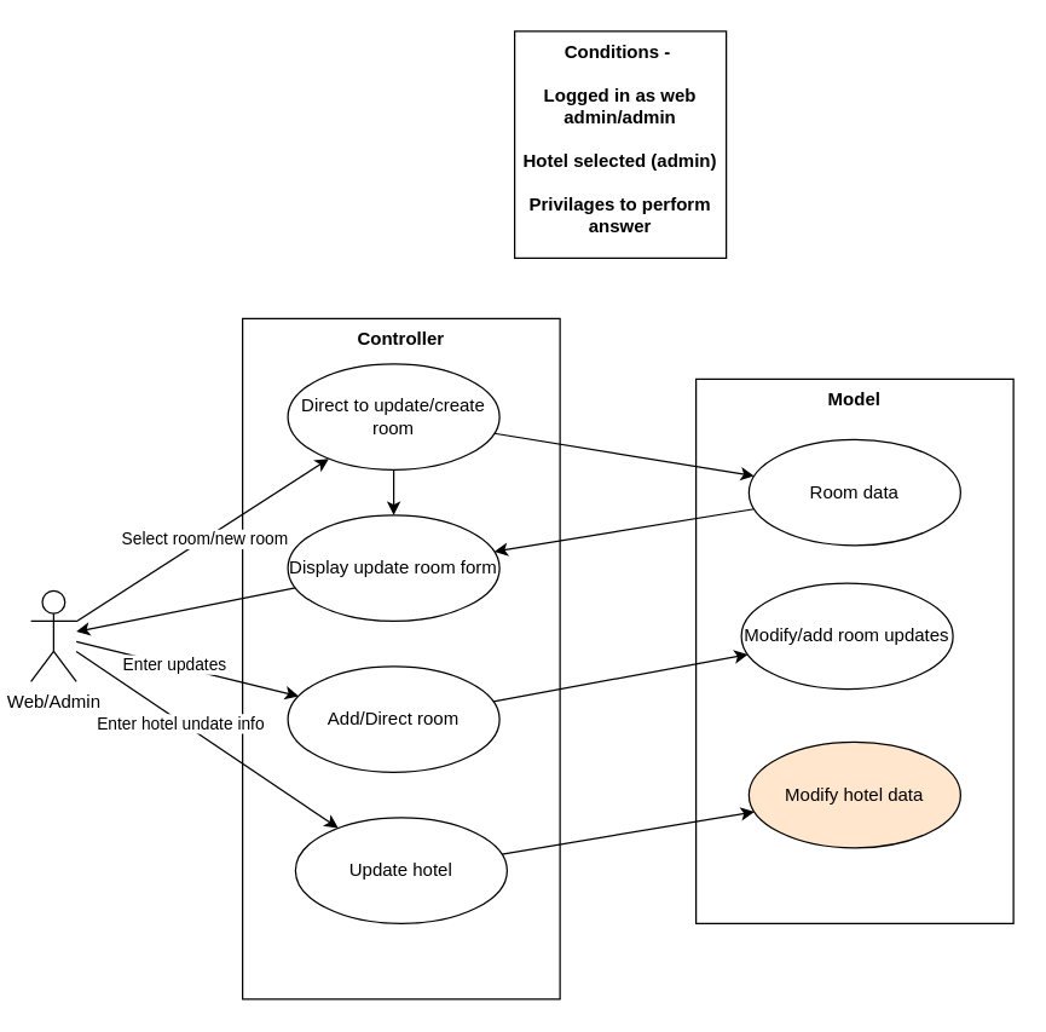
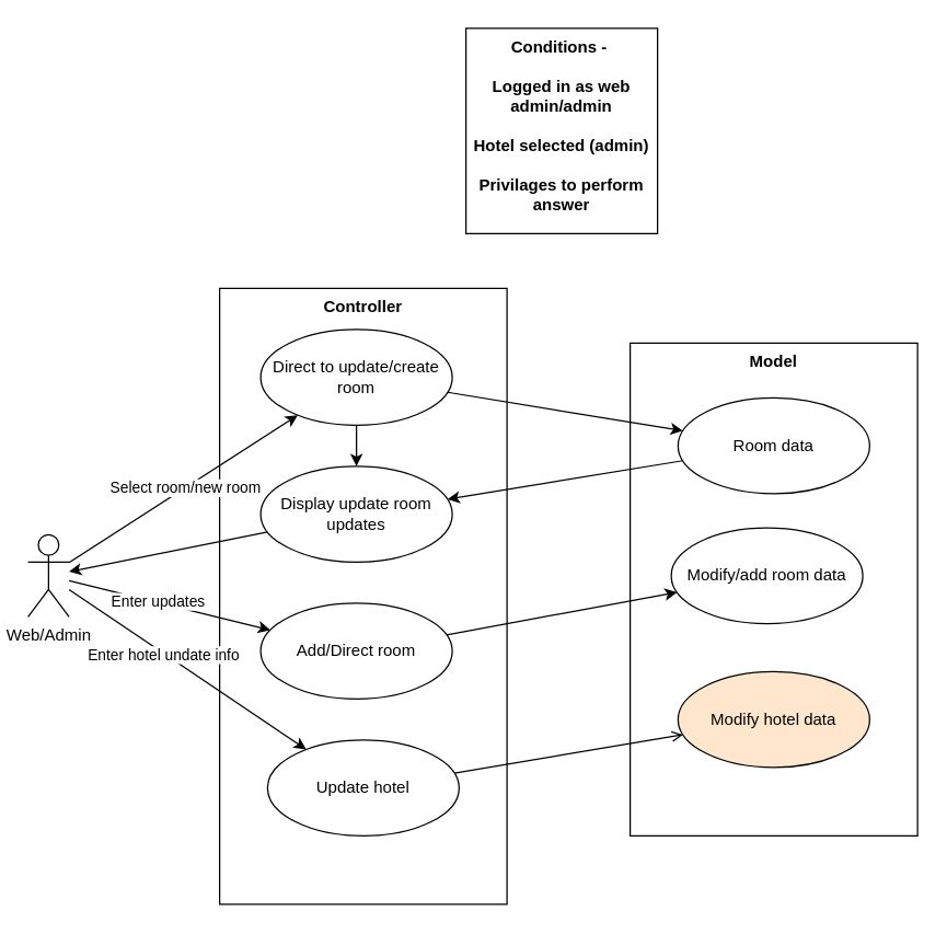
  <mxCell id="0" />
  <mxCell id="1" parent="0" />
  <mxCell id="2" value="Controller" style="shape=rect;html=1;verticalAlign=top;fontStyle=1;whiteSpace=wrap;align=center;" parent="1" vertex="1"><mxGeometry x="160" y="210" width="210" height="450" as="geometry" /></mxCell>
  <mxCell id="3" style="edgeStyle=none;html=1;" edge="1" parent="1" source="9" target="12"><mxGeometry relative="1" as="geometry" /></mxCell>
  <mxCell id="4" value="Enter hotel undate info" style="edgeLabel;html=1;align=center;verticalAlign=middle;resizable=0;points=[];" vertex="1" connectable="0" parent="3"><mxGeometry x="-0.204" y="-1" relative="1" as="geometry"><mxPoint as="offset" /></mxGeometry></mxCell>
  <mxCell id="5" style="edgeStyle=none;html=1;" edge="1" parent="1" source="9" target="18"><mxGeometry relative="1" as="geometry" /></mxCell>
  <mxCell id="6" value="Select room/new room" style="edgeLabel;html=1;align=center;verticalAlign=middle;resizable=0;points=[];" vertex="1" connectable="0" parent="5"><mxGeometry x="0.015" relative="1" as="geometry"><mxPoint as="offset" /></mxGeometry></mxCell>
  <mxCell id="7" style="edgeStyle=none;html=1;" edge="1" parent="1" source="9" target="22"><mxGeometry relative="1" as="geometry"><mxPoint x="130" y="420" as="targetPoint" /></mxGeometry></mxCell>
  <mxCell id="8" value="Enter updates" style="edgeLabel;html=1;align=center;verticalAlign=middle;resizable=0;points=[];" vertex="1" connectable="0" parent="7"><mxGeometry x="-0.128" y="1" relative="1" as="geometry"><mxPoint as="offset" /></mxGeometry></mxCell>
  <mxCell id="9" value="Web/Admin" style="shape=umlActor;html=1;verticalLabelPosition=bottom;verticalAlign=top;align=center;" parent="1" vertex="1"><mxGeometry x="20" y="390" width="30" height="60" as="geometry" /></mxCell>
  <mxCell id="10" value="Model" style="shape=rect;html=1;verticalAlign=top;fontStyle=1;whiteSpace=wrap;align=center;" parent="1" vertex="1"><mxGeometry x="460" y="250" width="210" height="360" as="geometry" /></mxCell>
- <mxCell id="11" style="edgeStyle=none;html=1;" edge="1" parent="1" source="12" target="24"><mxGeometry relative="1" as="geometry"><mxPoint x="540" y="500" as="targetPoint" /></mxGeometry></mxCell>
+ <mxCell id="11" style="edgeStyle=none;html=1;endArrow=open;" edge="1" parent="1" source="12" target="24"><mxGeometry relative="1" as="geometry"><mxPoint x="540" y="500" as="targetPoint" /></mxGeometry></mxCell>
  <mxCell id="12" value="Update hotel" style="ellipse;whiteSpace=wrap;html=1;" parent="1" vertex="1"><mxGeometry x="195" y="540" width="140" height="70" as="geometry" /></mxCell>
  <mxCell id="13" style="edgeStyle=none;html=1;" edge="1" parent="1" source="14" target="20"><mxGeometry relative="1" as="geometry" /></mxCell>
  <mxCell id="14" value="Room data" style="ellipse;whiteSpace=wrap;html=1;" parent="1" vertex="1"><mxGeometry x="495" y="290" width="140" height="70" as="geometry" /></mxCell>
  <mxCell id="15" value="Conditions -&amp;nbsp;&lt;div&gt;&lt;br&gt;&lt;/div&gt;&lt;div&gt;Logged in as web admin/admin&lt;/div&gt;&lt;div&gt;&lt;br&gt;&lt;/div&gt;&lt;div&gt;Hotel selected (admin)&lt;/div&gt;&lt;div&gt;&lt;br&gt;&lt;/div&gt;&lt;div&gt;Privilages to perform answer&lt;/div&gt;" style="shape=rect;html=1;verticalAlign=top;fontStyle=1;whiteSpace=wrap;align=center;" parent="1" vertex="1"><mxGeometry x="340" y="20" width="140" height="150" as="geometry" /></mxCell>
  <mxCell id="16" style="edgeStyle=none;html=1;" edge="1" parent="1" source="18" target="14"><mxGeometry relative="1" as="geometry" /></mxCell>
  <mxCell id="17" style="edgeStyle=none;html=1;" edge="1" parent="1" source="18" target="20"><mxGeometry relative="1" as="geometry"><mxPoint x="420" y="490" as="targetPoint" /></mxGeometry></mxCell>
  <mxCell id="18" value="Direct to update/create room" style="ellipse;whiteSpace=wrap;html=1;" vertex="1" parent="1"><mxGeometry x="190" y="240" width="140" height="70" as="geometry" /></mxCell>
  <mxCell id="19" style="edgeStyle=none;html=1;" edge="1" parent="1" source="20" target="9"><mxGeometry relative="1" as="geometry" /></mxCell>
- <mxCell id="20" value="Display update room form" style="ellipse;whiteSpace=wrap;html=1;" vertex="1" parent="1"><mxGeometry x="190" y="340" width="140" height="70" as="geometry" /></mxCell>
+ <mxCell id="20" value="Display update room updates" style="ellipse;whiteSpace=wrap;html=1;" vertex="1" parent="1"><mxGeometry x="190" y="340" width="140" height="70" as="geometry" /></mxCell>
  <mxCell id="21" style="edgeStyle=none;html=1;" edge="1" parent="1" source="22" target="23"><mxGeometry relative="1" as="geometry"><mxPoint x="540" y="540" as="targetPoint" /></mxGeometry></mxCell>
  <mxCell id="22" value="Add/Direct room" style="ellipse;whiteSpace=wrap;html=1;" vertex="1" parent="1"><mxGeometry x="190" y="440" width="140" height="70" as="geometry" /></mxCell>
- <mxCell id="23" value="Modify/add room updates" style="ellipse;whiteSpace=wrap;html=1;" vertex="1" parent="1"><mxGeometry x="490" y="385" width="140" height="70" as="geometry" /></mxCell>
+ <mxCell id="23" value="Modify/add room data" style="ellipse;whiteSpace=wrap;html=1;" vertex="1" parent="1"><mxGeometry x="490" y="385" width="140" height="70" as="geometry" /></mxCell>
  <mxCell id="24" value="Modify hotel data" style="ellipse;whiteSpace=wrap;html=1;fillColor=#ffe6cc;" vertex="1" parent="1"><mxGeometry x="495" y="490" width="140" height="70" as="geometry" /></mxCell>
